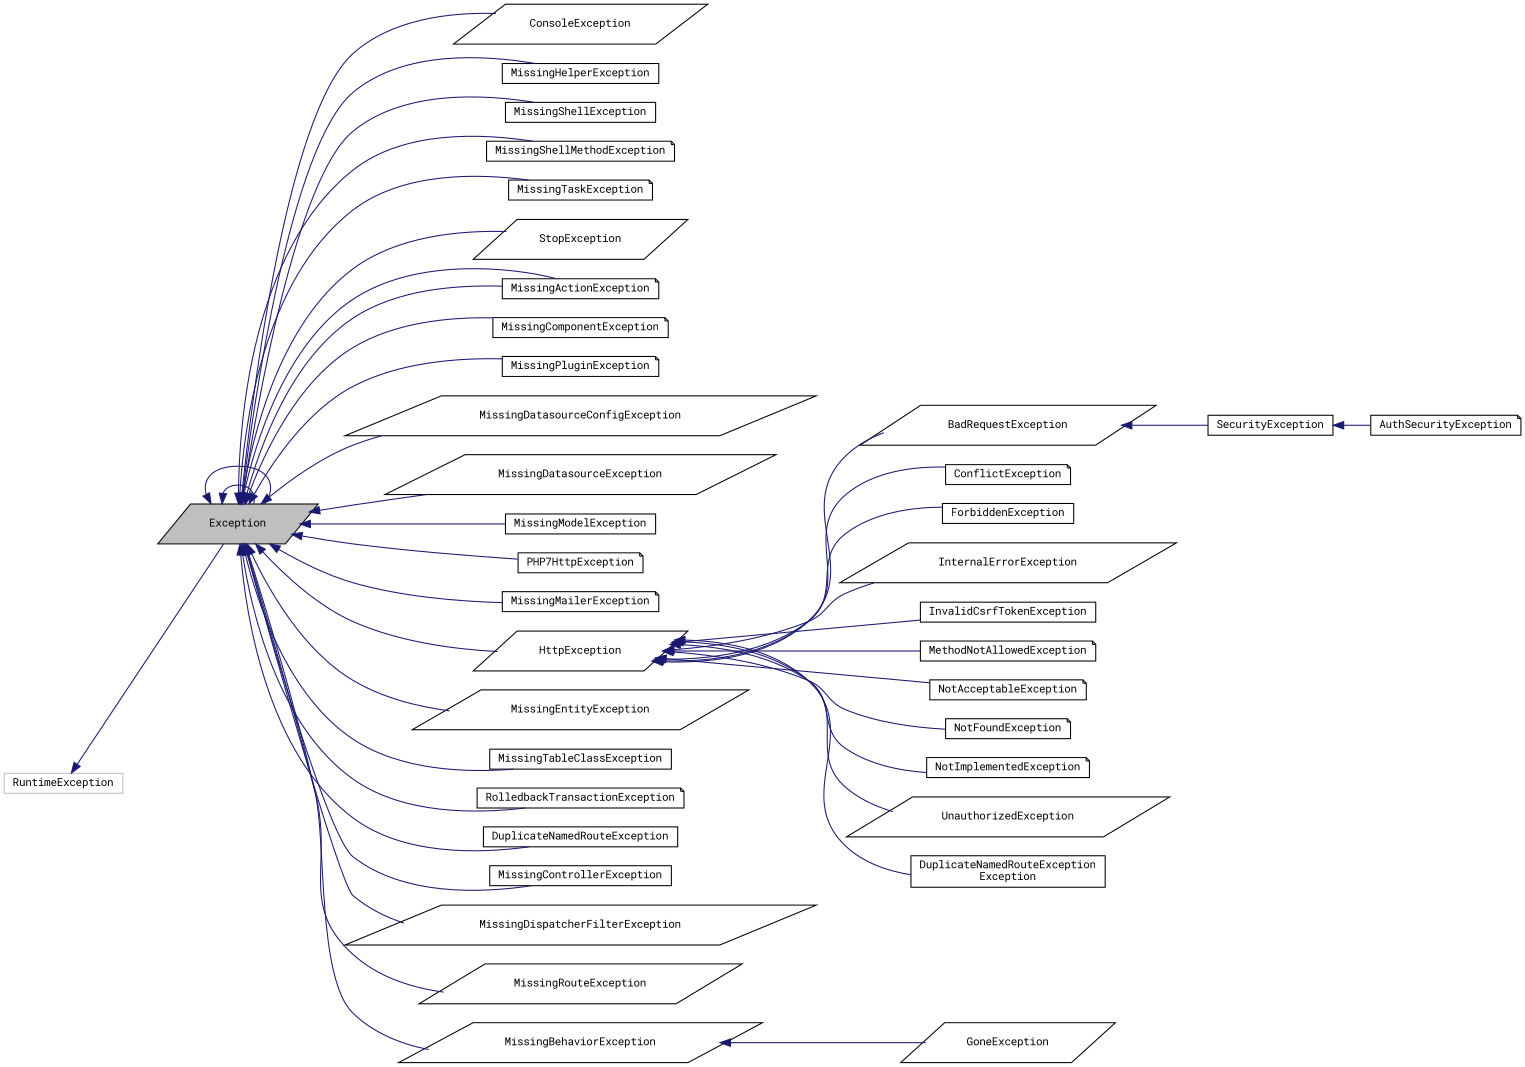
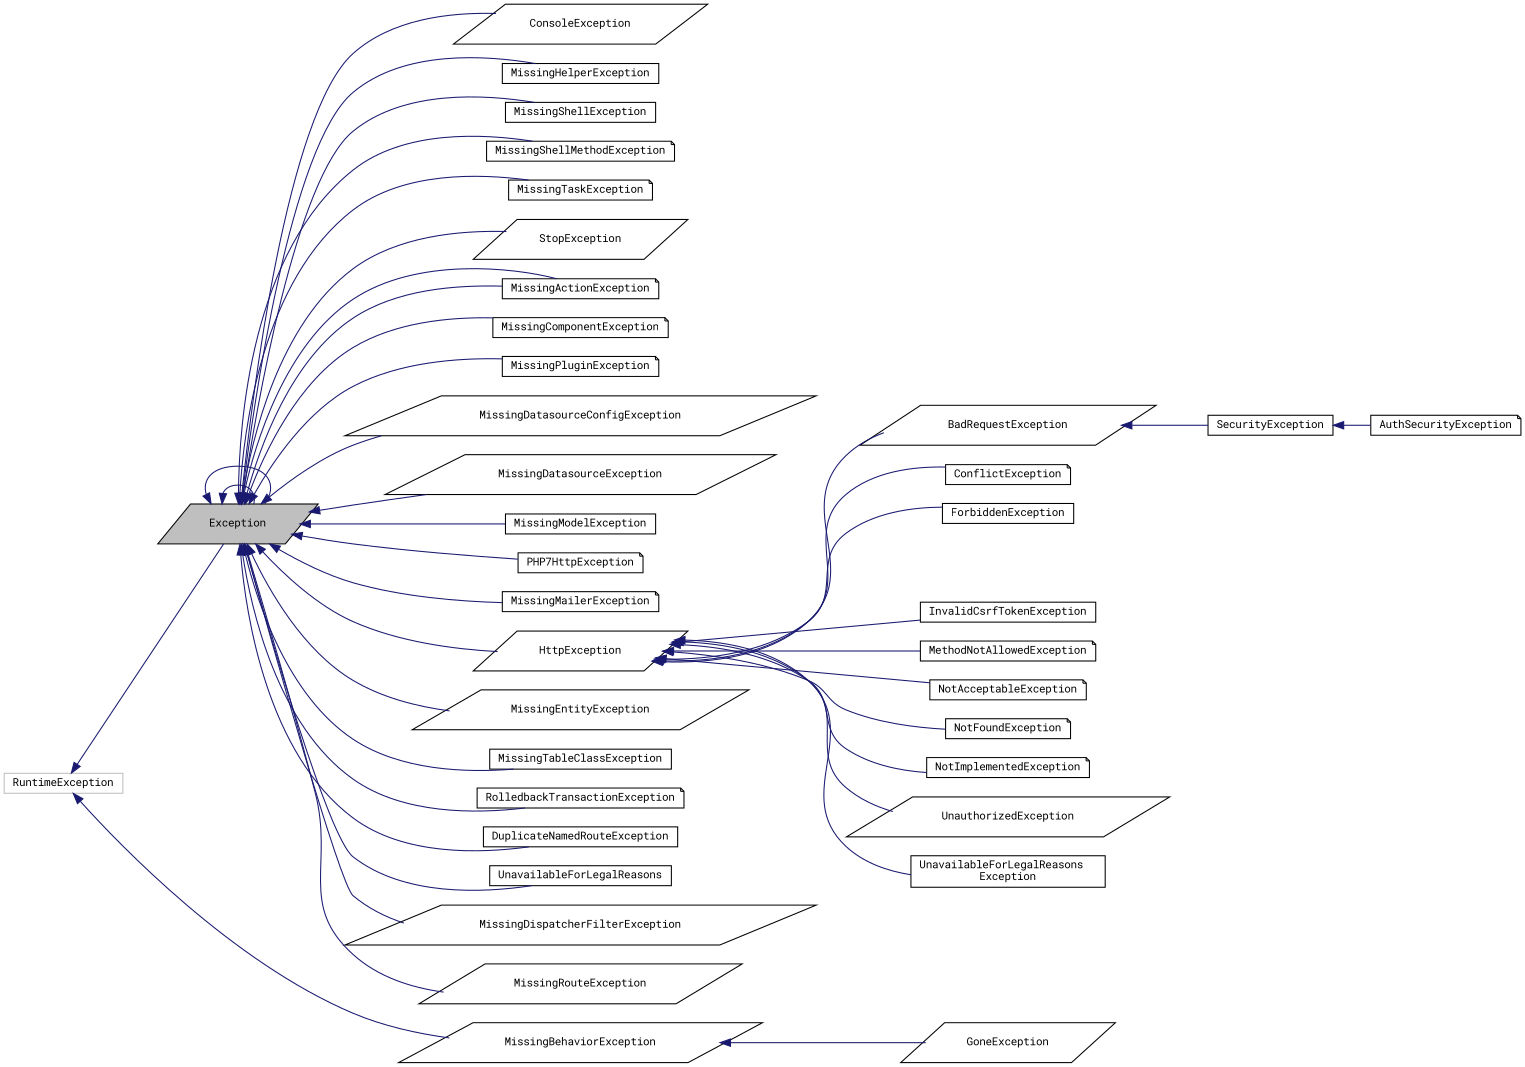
  digraph {
    fontname="Roboto Mono"
    rankdir=LR
    node [color=black fillcolor=white fontname="Roboto Mono" fontsize=10 shape=parallelogram style=filled]
    edge [color=midnightblue dir=back fontname="Roboto Mono" fontsize=10 labelfontname=Helvetica labelfontsize=10 style=solid]
    n1 [fillcolor=grey75 fontcolor=black height=0.2 label=Exception width=0.4]
    n2 [height=0.2 label=ConsoleException width=0.4]
    n3 [height=0.2 label=MissingHelperException shape=box width=0.4]
    n4 [height=0.2 label=MissingShellException shape=box width=0.4]
    n5 [height=0.2 label=MissingShellMethodException shape=note width=0.4]
    n6 [height=0.2 label=MissingTaskException shape=note width=0.4]
    n7 [height=0.2 label=StopException width=0.4]
    n8 [height=0.2 label=MissingActionException shape=note width=0.4]
    n9 [height=0.2 label=MissingComponentException shape=note width=0.4]
    n10 [height=0.2 label=MissingPluginException shape=note width=0.4]
    n11 [height=0.2 label=MissingDatasourceConfigException width=0.4]
    n12 [height=0.2 label=MissingDatasourceException width=0.4]
    n13 [height=0.2 label=MissingModelException shape=box width=0.4]
    n14 [height=0.2 label=PHP7HttpException shape=note width=0.4]
    n15 [height=0.2 label=MissingMailerException shape=note width=0.4]
    n16 [height=0.2 label=HttpException width=0.4]
    n17 [height=0.2 label=MissingBehaviorException width=0.4]
    n18 [height=0.2 label=MissingEntityException width=0.4]
    n19 [height=0.2 label=MissingTableClassException shape=box width=0.4]
    n20 [height=0.2 label=RolledbackTransactionException shape=note width=0.4]
    n21 [height=0.2 label=DuplicateNamedRouteException shape=box width=0.4]
-   n22 [height=0.2 label=MissingControllerException shape=box width=0.4]
+   n22 [height=0.2 label=UnavailableForLegalReasons shape=box width=0.4]
    n23 [height=0.2 label=MissingDispatcherFilterException width=0.4]
    n24 [height=0.2 label=MissingRouteException width=0.4]
    n25 [height=0.2 label=BadRequestException width=0.4]
    n26 [height=0.2 label=ConflictException shape=note width=0.4]
    n27 [height=0.2 label=ForbiddenException shape=box width=0.4]
-   n28 [height=0.2 label=InternalErrorException width=0.4]
    n29 [height=0.2 label=InvalidCsrfTokenException shape=box width=0.4]
    n30 [height=0.2 label=MethodNotAllowedException shape=note width=0.4]
    n31 [height=0.2 label=NotAcceptableException shape=note width=0.4]
    n32 [height=0.2 label=NotFoundException shape=note width=0.4]
    n33 [height=0.2 label=NotImplementedException shape=note width=0.4]
    n34 [height=0.2 label=UnauthorizedException width=0.4]
-   n35 [height=0.2 label="DuplicateNamedRouteException\lException" shape=box width=0.4]
+   n35 [height=0.2 label="UnavailableForLegalReasons\lException" shape=box width=0.4]
    n36 [height=0.2 label=GoneException width=0.4]
    n37 [color=grey75 height=0.2 label=RuntimeException shape=box width=0.4]
    n38 [height=0.2 label=SecurityException shape=box width=0.4]
    n39 [height=0.2 label=AuthSecurityException shape=note width=0.4]
    n1 -> n1
    n1 -> n1
    n1 -> n2
    n1 -> n3
    n1 -> n4
    n1 -> n5
    n1 -> n6
    n1 -> n7
    n1 -> n8
    n1 -> n8
    n1 -> n9
    n1 -> n10
    n1 -> n11
    n1 -> n12
    n1 -> n13
    n1 -> n14
    n1 -> n15
    n1 -> n16
-   n1 -> n17
+   n37 -> n17
    n1 -> n18
    n1 -> n19
    n1 -> n20
    n1 -> n21
    n1 -> n22
    n1 -> n23
    n1 -> n24
    n16 -> n25
    n16 -> n26
    n16 -> n27
-   n16 -> n28
    n16 -> n29
    n16 -> n30
    n16 -> n31
    n16 -> n32
    n16 -> n33
    n16 -> n34
    n16 -> n35
    n17 -> n36
    n25 -> n38
    n37 -> n1
    n38 -> n39
  }
